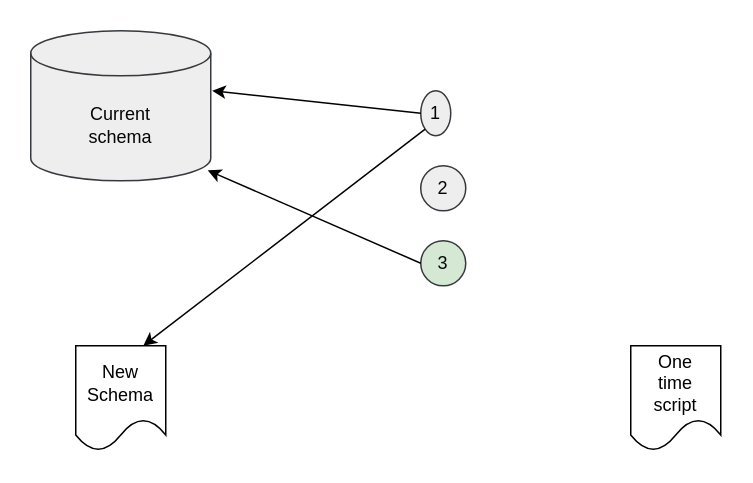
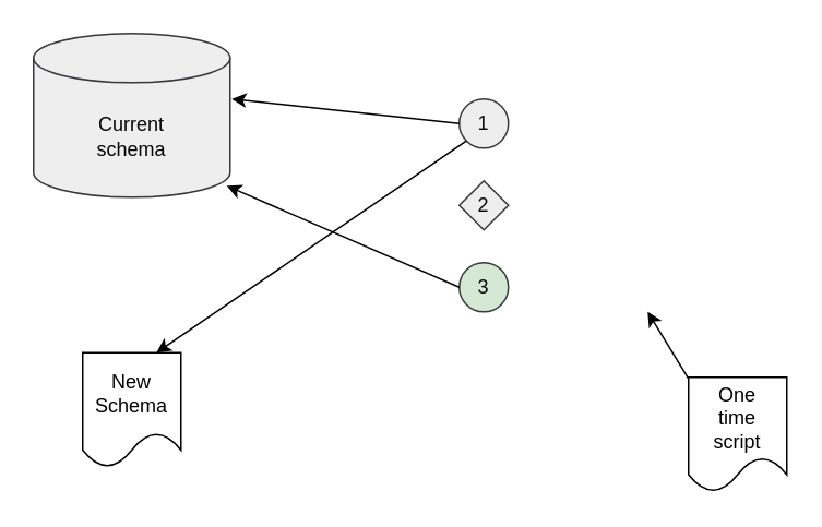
  <mxCell id="0" />
  <mxCell id="1" parent="0" />
  <mxCell id="2" value="Current&lt;br&gt;schema" style="shape=cylinder3;whiteSpace=wrap;html=1;boundedLbl=1;backgroundOutline=1;size=15;fillColor=#eeeeee;strokeColor=#36393d;fontColor=#050505;" parent="1" vertex="1"><mxGeometry x="20" y="20" width="120" height="100" as="geometry" /></mxCell>
- <mxCell id="3" value="1" style="ellipse;whiteSpace=wrap;html=1;aspect=fixed;fillColor=#eeeeee;strokeColor=#36393d;fontColor=#050505;" parent="1" vertex="1"><mxGeometry x="280" y="60" width="20" height="30" as="geometry" /></mxCell>
- <mxCell id="4" value="2" style="ellipse;whiteSpace=wrap;html=1;aspect=fixed;fillColor=#eeeeee;strokeColor=#36393d;fontColor=#050505;" parent="1" vertex="1"><mxGeometry x="280" y="110" width="30" height="30" as="geometry" /></mxCell>
+ <mxCell id="3" value="1" style="ellipse;whiteSpace=wrap;html=1;aspect=fixed;fillColor=#eeeeee;strokeColor=#36393d;fontColor=#050505;" parent="1" vertex="1"><mxGeometry x="280" y="60" width="30" height="30" as="geometry" /></mxCell>
+ <mxCell id="4" value="2" style="rhombus;whiteSpace=wrap;html=1;aspect=fixed;fillColor=#eeeeee;strokeColor=#36393d;fontColor=#050505;" parent="1" vertex="1"><mxGeometry x="280" y="110" width="30" height="30" as="geometry" /></mxCell>
  <mxCell id="5" value="" style="endArrow=classic;html=1;entryX=1.008;entryY=0.4;entryDx=0;entryDy=0;entryPerimeter=0;exitX=0;exitY=0.5;exitDx=0;exitDy=0;" parent="1" source="3" target="2" edge="1"><mxGeometry width="50" height="50" relative="1" as="geometry"><mxPoint x="210" y="250" as="sourcePoint" /><mxPoint x="260" y="200" as="targetPoint" /></mxGeometry></mxCell>
  <mxCell id="6" value="" style="endArrow=classic;html=1;entryX=0.75;entryY=0;entryDx=0;entryDy=0;exitX=0;exitY=1;exitDx=0;exitDy=0;" parent="1" source="3" target="11" edge="1"><mxGeometry width="50" height="50" relative="1" as="geometry"><mxPoint x="210" y="250" as="sourcePoint" /><mxPoint x="120" y="220" as="targetPoint" /></mxGeometry></mxCell>
  <mxCell id="7" value="Compare" style="text;html=1;strokeColor=none;fillColor=none;align=left;verticalAlign=middle;whiteSpace=wrap;rounded=0;fontColor=#FFFFFF;" parent="1" vertex="1"><mxGeometry x="320" y="60" width="150" height="30" as="geometry" /></mxCell>
  <mxCell id="8" value="3" style="ellipse;whiteSpace=wrap;html=1;aspect=fixed;fillColor=#d5e8d4;strokeColor=#36393d;fontColor=#050505;" vertex="1" parent="1"><mxGeometry x="280" y="160" width="30" height="30" as="geometry" /></mxCell>
  <mxCell id="9" value="Apply scripts" style="text;html=1;strokeColor=none;fillColor=none;align=left;verticalAlign=middle;whiteSpace=wrap;rounded=0;fontColor=#FFFFFF;" vertex="1" parent="1"><mxGeometry x="320" y="160" width="150" height="30" as="geometry" /></mxCell>
  <mxCell id="10" value="" style="endArrow=classic;html=1;entryX=0.983;entryY=0.93;entryDx=0;entryDy=0;entryPerimeter=0;exitX=0;exitY=0.5;exitDx=0;exitDy=0;" edge="1" parent="1" source="8" target="2"><mxGeometry width="50" height="50" relative="1" as="geometry"><mxPoint x="210" y="260" as="sourcePoint" /><mxPoint x="260" y="210" as="targetPoint" /></mxGeometry></mxCell>
- <mxCell id="11" value="New&lt;br&gt;Schema" style="shape=document;whiteSpace=wrap;html=1;boundedLbl=1;" vertex="1" parent="1"><mxGeometry x="50" y="230" width="60" height="70" as="geometry" /></mxCell>
+ <mxCell id="11" value="New&lt;br&gt;Schema" style="shape=document;whiteSpace=wrap;html=1;boundedLbl=1;" vertex="1" parent="1"><mxGeometry x="50" y="215" width="60" height="70" as="geometry" /></mxCell>
  <mxCell id="12" value="One&lt;br&gt;time&lt;br&gt;script" style="shape=document;whiteSpace=wrap;html=1;boundedLbl=1;" vertex="1" parent="1"><mxGeometry x="420" y="230" width="60" height="70" as="geometry" /></mxCell>
+ <mxCell id="13" value="" style="endArrow=classic;html=1;entryX=0.5;entryY=1;entryDx=0;entryDy=0;exitX=0;exitY=0.014;exitDx=0;exitDy=0;exitPerimeter=0;" edge="1" parent="1" source="12" target="9"><mxGeometry width="50" height="50" relative="1" as="geometry"><mxPoint x="210" y="250" as="sourcePoint" /><mxPoint x="260" y="200" as="targetPoint" /></mxGeometry></mxCell>
